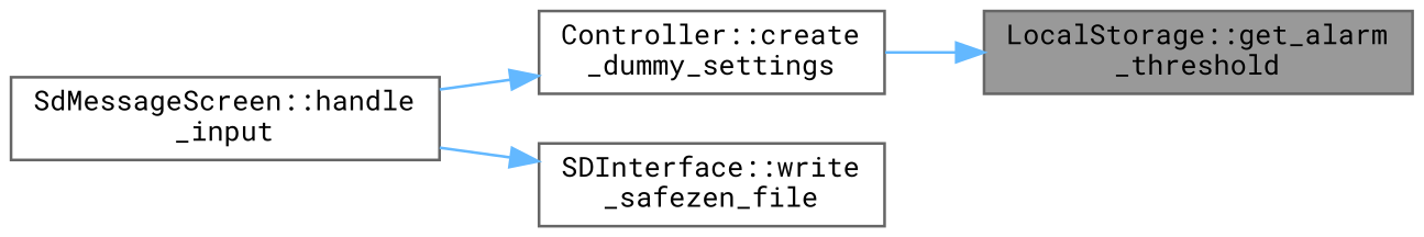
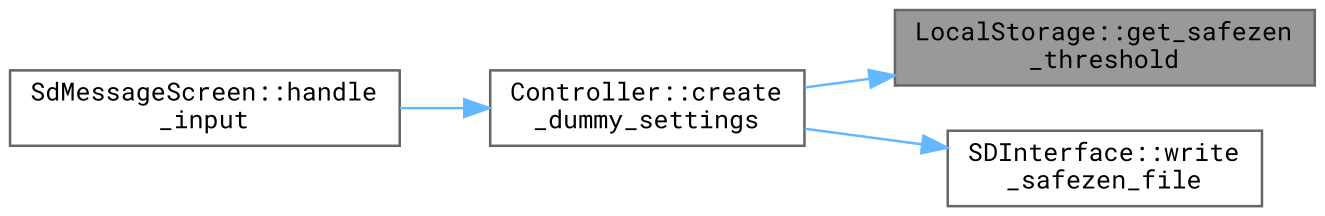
  digraph {
    fontname="Roboto Mono"
    rankdir=RL
    node [color=grey40 fillcolor=white fontname="Roboto Mono" fontsize=10 shape=box style=filled]
    edge [color=steelblue1 dir=back fontname="Roboto Mono" fontsize=10 labelfontname=Helvetica labelfontsize=10 style=solid]
-   n1 [color=gray40 fillcolor=grey60 fontcolor=black height=0.2 label="LocalStorage::get_alarm\l_threshold" width=0.4]
+   n1 [color=gray40 fillcolor=grey60 fontcolor=black height=0.2 label="LocalStorage::get_safezen\l_threshold" width=0.4]
    n2 [height=0.2 label="Controller::create\l_dummy_settings" width=0.4]
    n3 [height=0.2 label="SDInterface::write\l_safezen_file" width=0.4]
    n4 [height=0.2 label="SdMessageScreen::handle\l_input" width=0.4]
    n1 -> n2
    n2 -> n4
-   n3 -> n4
+   n3 -> n2
  }
